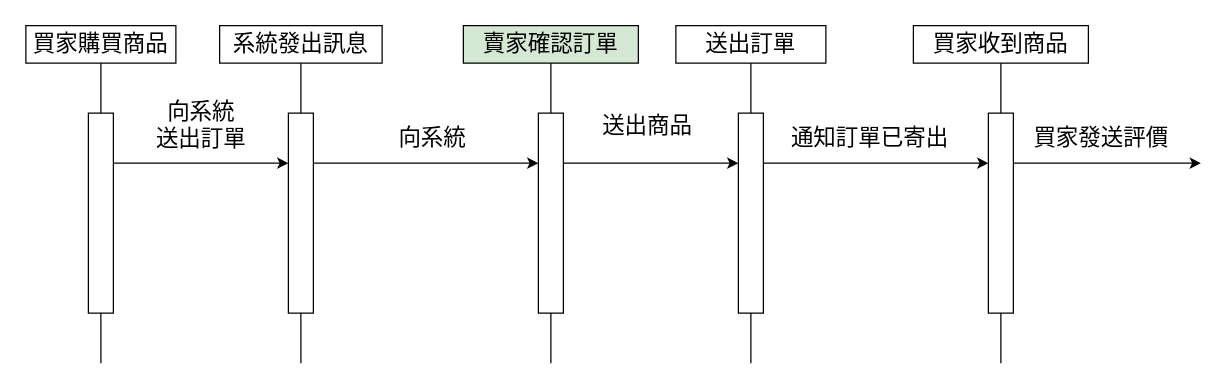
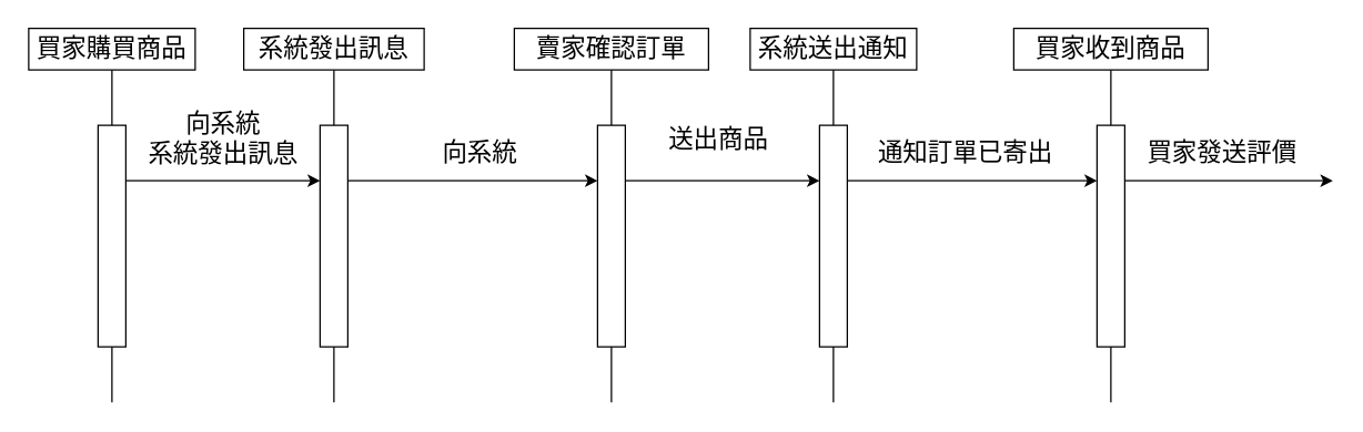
  <mxCell id="0" />
  <mxCell id="1" parent="0" />
  <mxCell id="2" value="" style="endArrow=classic;html=1;entryX=0;entryY=0.25;entryDx=0;entryDy=0;" edge="1" parent="1" target="8"><mxGeometry width="50" height="50" relative="1" as="geometry"><mxPoint x="90" y="130" as="sourcePoint" /><mxPoint x="220" y="130" as="targetPoint" /></mxGeometry></mxCell>
  <mxCell id="3" value="&lt;span style=&quot;font-size: 18px;&quot;&gt;買家購買商品&lt;/span&gt;" style="rounded=0;whiteSpace=wrap;html=1;" vertex="1" parent="1"><mxGeometry x="20" y="20" width="120" height="30" as="geometry" /></mxCell>
  <mxCell id="4" value="" style="endArrow=none;html=1;" edge="1" parent="1"><mxGeometry width="50" height="50" relative="1" as="geometry"><mxPoint x="80" y="290" as="sourcePoint" /><mxPoint x="80" y="50" as="targetPoint" /></mxGeometry></mxCell>
  <mxCell id="5" value="" style="rounded=0;whiteSpace=wrap;html=1;" vertex="1" parent="1"><mxGeometry x="70" y="90" width="20" height="160" as="geometry" /></mxCell>
- <mxCell id="6" value="&lt;font style=&quot;font-size: 18px;&quot;&gt;賣家確認訂單&lt;/font&gt;" style="rounded=0;whiteSpace=wrap;html=1;fillColor=#d5e8d4;" vertex="1" parent="1"><mxGeometry x="370" y="20" width="140" height="30" as="geometry" /></mxCell>
+ <mxCell id="6" value="&lt;font style=&quot;font-size: 18px;&quot;&gt;賣家確認訂單&lt;/font&gt;" style="rounded=0;whiteSpace=wrap;html=1;" vertex="1" parent="1"><mxGeometry x="370" y="20" width="140" height="30" as="geometry" /></mxCell>
  <mxCell id="7" value="" style="endArrow=none;html=1;" edge="1" parent="1"><mxGeometry width="50" height="50" relative="1" as="geometry"><mxPoint x="240" y="290" as="sourcePoint" /><mxPoint x="240" y="50" as="targetPoint" /></mxGeometry></mxCell>
  <mxCell id="8" value="" style="rounded=0;whiteSpace=wrap;html=1;" vertex="1" parent="1"><mxGeometry x="230" y="90" width="20" height="160" as="geometry" /></mxCell>
  <mxCell id="9" value="&lt;font style=&quot;font-size: 18px;&quot;&gt;系統發出訊息&lt;/font&gt;" style="rounded=0;whiteSpace=wrap;html=1;" vertex="1" parent="1"><mxGeometry x="175" y="20" width="130" height="30" as="geometry" /></mxCell>
  <mxCell id="10" value="" style="endArrow=none;html=1;startArrow=none;" edge="1" parent="1"><mxGeometry width="50" height="50" relative="1" as="geometry"><mxPoint x="440" y="290" as="sourcePoint" /><mxPoint x="440" y="50" as="targetPoint" /></mxGeometry></mxCell>
- <mxCell id="11" value="向系統&lt;br&gt;送出訂單" style="text;html=1;align=center;verticalAlign=middle;resizable=0;points=[];autosize=1;strokeColor=none;fillColor=none;fontSize=18;" vertex="1" parent="1"><mxGeometry x="110" y="70" width="100" height="60" as="geometry" /></mxCell>
+ <mxCell id="11" value="向系統&lt;br&gt;系統發出訊息" style="text;html=1;align=center;verticalAlign=middle;resizable=0;points=[];autosize=1;strokeColor=none;fillColor=none;fontSize=18;" vertex="1" parent="1"><mxGeometry x="110" y="70" width="100" height="60" as="geometry" /></mxCell>
  <mxCell id="12" value="" style="endArrow=classic;html=1;entryX=0;entryY=0.25;entryDx=0;entryDy=0;" edge="1" parent="1" target="14"><mxGeometry width="50" height="50" relative="1" as="geometry"><mxPoint x="250" y="130" as="sourcePoint" /><mxPoint x="390" y="130" as="targetPoint" /></mxGeometry></mxCell>
  <mxCell id="13" value="" style="endArrow=none;html=1;" edge="1" parent="1" target="14"><mxGeometry width="50" height="50" relative="1" as="geometry"><mxPoint x="440" y="220" as="sourcePoint" /><mxPoint x="440" y="50" as="targetPoint" /></mxGeometry></mxCell>
  <mxCell id="14" value="" style="rounded=0;whiteSpace=wrap;html=1;" vertex="1" parent="1"><mxGeometry x="430" y="90" width="20" height="160" as="geometry" /></mxCell>
  <mxCell id="15" value="送出商品" style="text;html=1;align=center;verticalAlign=middle;resizable=0;points=[];autosize=1;strokeColor=none;fillColor=none;fontSize=18;" vertex="1" parent="1"><mxGeometry x="467" y="80" width="100" height="40" as="geometry" /></mxCell>
- <mxCell id="16" value="&lt;font style=&quot;font-size: 18px;&quot;&gt;送出訂單&lt;/font&gt;" style="rounded=0;whiteSpace=wrap;html=1;" vertex="1" parent="1"><mxGeometry x="540" y="20" width="120" height="30" as="geometry" /></mxCell>
+ <mxCell id="16" value="&lt;font style=&quot;font-size: 18px;&quot;&gt;系統送出通知&lt;/font&gt;" style="rounded=0;whiteSpace=wrap;html=1;" vertex="1" parent="1"><mxGeometry x="540" y="20" width="120" height="30" as="geometry" /></mxCell>
  <mxCell id="17" value="" style="endArrow=none;html=1;startArrow=none;" edge="1" parent="1"><mxGeometry width="50" height="50" relative="1" as="geometry"><mxPoint x="600" y="290" as="sourcePoint" /><mxPoint x="600" y="50" as="targetPoint" /></mxGeometry></mxCell>
  <mxCell id="18" value="" style="endArrow=classic;html=1;" edge="1" parent="1"><mxGeometry width="50" height="50" relative="1" as="geometry"><mxPoint x="450" y="130" as="sourcePoint" /><mxPoint x="590" y="130" as="targetPoint" /></mxGeometry></mxCell>
  <mxCell id="19" value="" style="endArrow=none;html=1;" edge="1" parent="1" target="20"><mxGeometry width="50" height="50" relative="1" as="geometry"><mxPoint x="600" y="220" as="sourcePoint" /><mxPoint x="600" y="50" as="targetPoint" /></mxGeometry></mxCell>
  <mxCell id="20" value="" style="rounded=0;whiteSpace=wrap;html=1;" vertex="1" parent="1"><mxGeometry x="590" y="90" width="20" height="160" as="geometry" /></mxCell>
  <mxCell id="21" value="向系統" style="text;html=1;align=center;verticalAlign=middle;resizable=0;points=[];autosize=1;strokeColor=none;fillColor=none;fontSize=18;" vertex="1" parent="1"><mxGeometry x="270" y="90" width="150" height="40" as="geometry" /></mxCell>
  <mxCell id="22" value="通知訂單已寄出" style="text;html=1;align=center;verticalAlign=middle;resizable=0;points=[];autosize=1;strokeColor=none;fillColor=none;fontSize=18;" vertex="1" parent="1"><mxGeometry x="620" y="90" width="150" height="40" as="geometry" /></mxCell>
  <mxCell id="23" value="&lt;span style=&quot;font-size: 18px;&quot;&gt;買家收到商品&lt;/span&gt;" style="rounded=0;whiteSpace=wrap;html=1;" vertex="1" parent="1"><mxGeometry x="730" y="20" width="140" height="30" as="geometry" /></mxCell>
  <mxCell id="24" value="" style="endArrow=none;html=1;startArrow=none;" edge="1" parent="1"><mxGeometry width="50" height="50" relative="1" as="geometry"><mxPoint x="800" y="290" as="sourcePoint" /><mxPoint x="800" y="50" as="targetPoint" /></mxGeometry></mxCell>
  <mxCell id="25" value="" style="endArrow=classic;html=1;" edge="1" parent="1"><mxGeometry width="50" height="50" relative="1" as="geometry"><mxPoint x="610" y="130" as="sourcePoint" /><mxPoint x="790" y="130" as="targetPoint" /></mxGeometry></mxCell>
  <mxCell id="26" value="" style="endArrow=none;html=1;" edge="1" parent="1" target="27"><mxGeometry width="50" height="50" relative="1" as="geometry"><mxPoint x="800" y="220" as="sourcePoint" /><mxPoint x="800" y="50" as="targetPoint" /></mxGeometry></mxCell>
  <mxCell id="27" value="" style="rounded=0;whiteSpace=wrap;html=1;" vertex="1" parent="1"><mxGeometry x="790" y="90" width="20" height="160" as="geometry" /></mxCell>
  <mxCell id="28" value="" style="endArrow=classic;html=1;" edge="1" parent="1"><mxGeometry width="50" height="50" relative="1" as="geometry"><mxPoint x="810" y="130" as="sourcePoint" /><mxPoint x="960" y="130" as="targetPoint" /></mxGeometry></mxCell>
  <mxCell id="29" value="買家發送評價" style="text;html=1;align=center;verticalAlign=middle;resizable=0;points=[];autosize=1;strokeColor=none;fillColor=none;fontSize=18;" vertex="1" parent="1"><mxGeometry x="815" y="90" width="130" height="40" as="geometry" /></mxCell>
